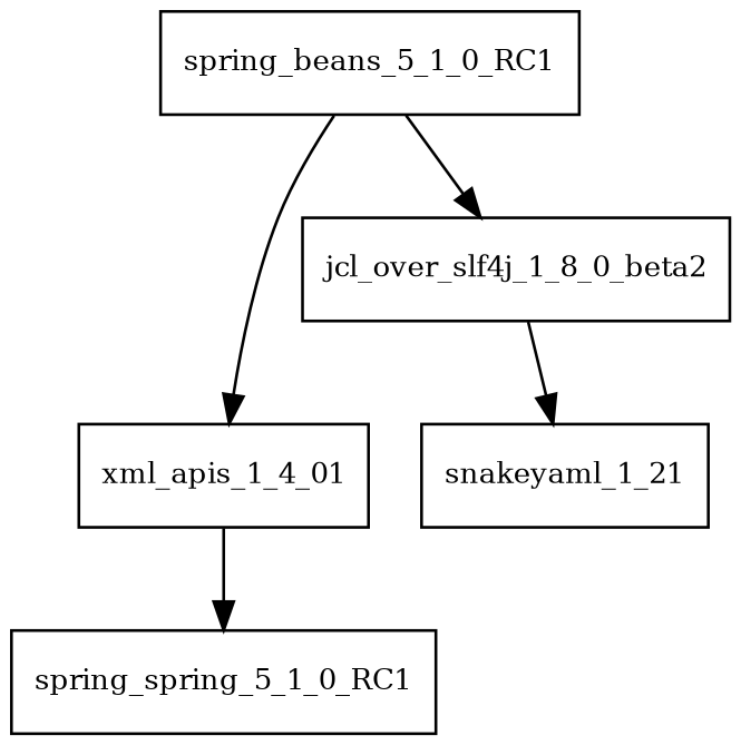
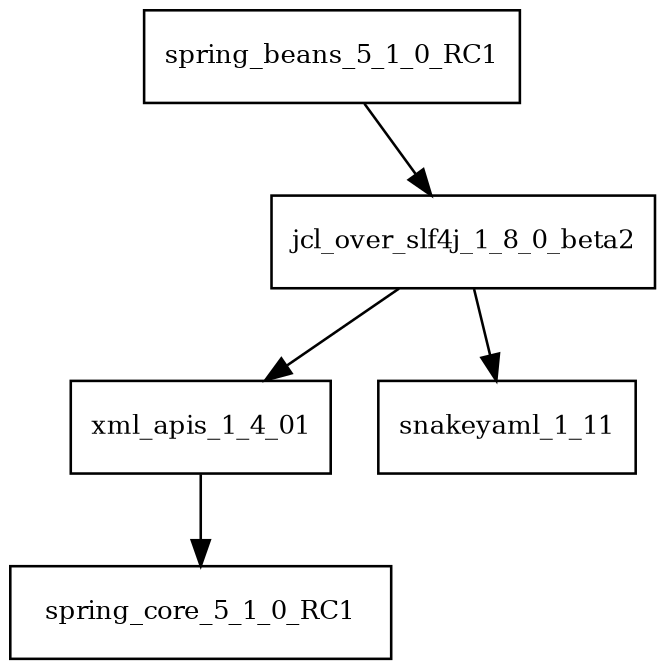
  digraph {
    node [fontsize=10.0 shape=box]
    spring_beans_5_1_0_RC1
    jcl_over_slf4j_1_8_0_beta2
    xml_apis_1_4_01
-   snakeyaml_1_21
-   spring_core_5_1_0_RC1 [label=spring_spring_5_1_0_RC1]
+   snakeyaml_1_21 [label=snakeyaml_1_11]
+   spring_core_5_1_0_RC1
    spring_beans_5_1_0_RC1 -> jcl_over_slf4j_1_8_0_beta2
-   spring_beans_5_1_0_RC1 -> xml_apis_1_4_01
+   jcl_over_slf4j_1_8_0_beta2 -> xml_apis_1_4_01
    jcl_over_slf4j_1_8_0_beta2 -> snakeyaml_1_21
    xml_apis_1_4_01 -> spring_core_5_1_0_RC1
  }
